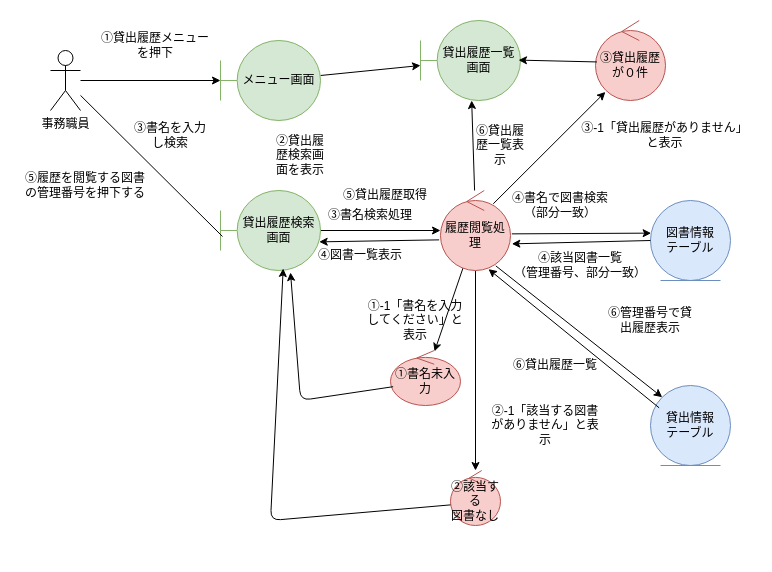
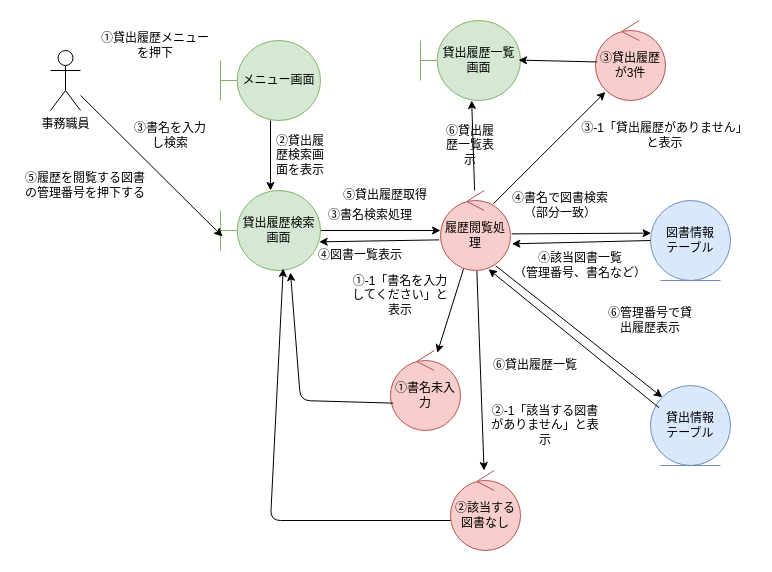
  <mxCell id="0" />
  <mxCell id="1" parent="0" />
- <mxCell id="2" value="" style="edgeStyle=none;html=1;" parent="1" source="3" target="5" edge="1"><mxGeometry relative="1" as="geometry" /></mxCell>
  <mxCell id="3" value="事務職員" style="shape=umlActor;verticalLabelPosition=bottom;verticalAlign=top;html=1;" parent="1" vertex="1"><mxGeometry x="50" y="50" width="30" height="60" as="geometry" /></mxCell>
- <mxCell id="4" value="" style="edgeStyle=none;html=1;" parent="1" source="5" target="8" edge="1"><mxGeometry relative="1" as="geometry" /></mxCell>
+ <mxCell id="4" value="" style="edgeStyle=none;html=1;" parent="1" source="5" target="7" edge="1"><mxGeometry relative="1" as="geometry" /></mxCell>
  <mxCell id="5" value="メニュー画面" style="shape=umlBoundary;whiteSpace=wrap;html=1;fillColor=#d5e8d4;strokeColor=#82b366;" parent="1" vertex="1"><mxGeometry x="220" y="40" width="100" height="80" as="geometry" /></mxCell>
  <mxCell id="6" value="" style="edgeStyle=none;html=1;" parent="1" source="7" target="16" edge="1"><mxGeometry relative="1" as="geometry" /></mxCell>
  <mxCell id="7" value="貸出履歴検索画面" style="shape=umlBoundary;whiteSpace=wrap;html=1;fillColor=#d5e8d4;strokeColor=#82b366;" parent="1" vertex="1"><mxGeometry x="220" y="190" width="100" height="80" as="geometry" /></mxCell>
  <mxCell id="8" value="貸出履歴一覧画面" style="shape=umlBoundary;whiteSpace=wrap;html=1;fillColor=#d5e8d4;strokeColor=#82b366;" parent="1" vertex="1"><mxGeometry x="420" y="20" width="100" height="80" as="geometry" /></mxCell>
  <mxCell id="9" value="①貸出履歴メニューを押下" style="text;html=1;align=center;verticalAlign=middle;whiteSpace=wrap;rounded=0;" parent="1" vertex="1"><mxGeometry x="100" y="30" width="110" height="30" as="geometry" /></mxCell>
  <mxCell id="10" value="➁貸出履歴検索画面を表示" style="text;html=1;align=center;verticalAlign=middle;whiteSpace=wrap;rounded=0;" parent="1" vertex="1"><mxGeometry x="270" y="140" width="60" height="30" as="geometry" /></mxCell>
- <mxCell id="11" value="" style="endArrow=none;html=1;entryX=0.02;entryY=0.575;entryDx=0;entryDy=0;entryPerimeter=0;" parent="1" source="3" target="7" edge="1"><mxGeometry width="50" height="50" relative="1" as="geometry"><mxPoint x="130" y="100" as="sourcePoint" /><mxPoint x="180" y="50" as="targetPoint" /></mxGeometry></mxCell>
+ <mxCell id="11" value="" style="endArrow=classic;html=1;entryX=0.02;entryY=0.575;entryDx=0;entryDy=0;entryPerimeter=0;" parent="1" source="3" target="7" edge="1"><mxGeometry width="50" height="50" relative="1" as="geometry"><mxPoint x="130" y="100" as="sourcePoint" /><mxPoint x="180" y="50" as="targetPoint" /></mxGeometry></mxCell>
  <mxCell id="12" value="③書名を入力し検索" style="text;html=1;align=center;verticalAlign=middle;whiteSpace=wrap;rounded=0;" parent="1" vertex="1"><mxGeometry x="130" y="120" width="80" height="30" as="geometry" /></mxCell>
  <mxCell id="13" value="" style="edgeStyle=none;html=1;" parent="1" source="16" target="18" edge="1"><mxGeometry relative="1" as="geometry"><Array as="points" /></mxGeometry></mxCell>
  <mxCell id="14" value="" style="edgeStyle=none;html=1;" parent="1" source="16" target="25" edge="1"><mxGeometry relative="1" as="geometry" /></mxCell>
  <mxCell id="15" value="" style="edgeStyle=none;html=1;" parent="1" source="16" target="8" edge="1"><mxGeometry relative="1" as="geometry" /></mxCell>
  <mxCell id="16" value="履歴閲覧処理" style="ellipse;shape=umlControl;whiteSpace=wrap;html=1;fillColor=#f8cecc;strokeColor=#b85450;" parent="1" vertex="1"><mxGeometry x="440" y="190" width="70" height="80" as="geometry" /></mxCell>
  <mxCell id="17" value="③書名検索処理" style="text;html=1;align=center;verticalAlign=middle;whiteSpace=wrap;rounded=0;" parent="1" vertex="1"><mxGeometry x="320" y="200" width="100" height="30" as="geometry" /></mxCell>
- <mxCell id="18" value="①書名未入力" style="ellipse;shape=umlControl;whiteSpace=wrap;html=1;fillColor=#f8cecc;strokeColor=#b85450;" parent="1" vertex="1"><mxGeometry x="390" y="350" width="70" height="55" as="geometry" /></mxCell>
+ <mxCell id="18" value="①書名未入力" style="ellipse;shape=umlControl;whiteSpace=wrap;html=1;fillColor=#f8cecc;strokeColor=#b85450;" parent="1" vertex="1"><mxGeometry x="390" y="350" width="70" height="80" as="geometry" /></mxCell>
  <mxCell id="19" value="図書情報&lt;div&gt;テーブル&lt;/div&gt;" style="ellipse;shape=umlEntity;whiteSpace=wrap;html=1;fillColor=#dae8fc;strokeColor=#6c8ebf;" parent="1" vertex="1"><mxGeometry x="650" y="200" width="80" height="80" as="geometry" /></mxCell>
  <mxCell id="20" value="" style="edgeStyle=none;html=1;exitX=1.019;exitY=0.542;exitDx=0;exitDy=0;exitPerimeter=0;entryX=0.008;entryY=0.408;entryDx=0;entryDy=0;entryPerimeter=0;" parent="1" source="16" target="19" edge="1"><mxGeometry relative="1" as="geometry"><mxPoint x="475" y="278" as="sourcePoint" /><mxPoint x="465" y="312" as="targetPoint" /></mxGeometry></mxCell>
  <mxCell id="21" value="④書名で図書検索（部分一致）" style="text;html=1;align=center;verticalAlign=middle;whiteSpace=wrap;rounded=0;" parent="1" vertex="1"><mxGeometry x="510" y="190" width="100" height="30" as="geometry" /></mxCell>
  <mxCell id="22" value="" style="endArrow=classic;html=1;exitX=0;exitY=0.5;exitDx=0;exitDy=0;entryX=1.019;entryY=0.667;entryDx=0;entryDy=0;entryPerimeter=0;" parent="1" source="19" target="16" edge="1"><mxGeometry width="50" height="50" relative="1" as="geometry"><mxPoint x="580" y="260" as="sourcePoint" /><mxPoint x="520" y="240" as="targetPoint" /></mxGeometry></mxCell>
- <mxCell id="23" value="④該当図書一覧&lt;div&gt;（管理番号、部分一致）&lt;/div&gt;" style="text;html=1;align=center;verticalAlign=middle;whiteSpace=wrap;rounded=0;" parent="1" vertex="1"><mxGeometry x="510" y="250" width="140" height="30" as="geometry" /></mxCell>
- <mxCell id="24" value="①-1「書名を入力してください」と表示" style="text;html=1;align=center;verticalAlign=middle;whiteSpace=wrap;rounded=0;" parent="1" vertex="1"><mxGeometry x="365" y="305" width="100" height="30" as="geometry" /></mxCell>
- <mxCell id="25" value="➁該当する&lt;div&gt;図書なし&lt;/div&gt;" style="ellipse;shape=umlControl;whiteSpace=wrap;html=1;fillColor=#f8cecc;strokeColor=#b85450;" parent="1" vertex="1"><mxGeometry x="450" y="470" width="50" height="55" as="geometry" /></mxCell>
+ <mxCell id="23" value="④該当図書一覧&lt;div&gt;（管理番号、書名など）&lt;/div&gt;" style="text;html=1;align=center;verticalAlign=middle;whiteSpace=wrap;rounded=0;" parent="1" vertex="1"><mxGeometry x="510" y="250" width="140" height="30" as="geometry" /></mxCell>
+ <mxCell id="24" value="①-1「書名を入力してください」と表示" style="text;html=1;align=center;verticalAlign=middle;whiteSpace=wrap;rounded=0;" parent="1" vertex="1"><mxGeometry x="350" y="280" width="100" height="30" as="geometry" /></mxCell>
+ <mxCell id="25" value="➁該当する&lt;div&gt;図書なし&lt;/div&gt;" style="ellipse;shape=umlControl;whiteSpace=wrap;html=1;fillColor=#f8cecc;strokeColor=#b85450;" parent="1" vertex="1"><mxGeometry x="450" y="470" width="70" height="80" as="geometry" /></mxCell>
  <mxCell id="26" value="➁-1「該当する図書がありません」と表示" style="text;html=1;align=center;verticalAlign=middle;whiteSpace=wrap;rounded=0;" parent="1" vertex="1"><mxGeometry x="490" y="410" width="110" height="30" as="geometry" /></mxCell>
  <mxCell id="27" value="" style="endArrow=classic;html=1;entryX=0.627;entryY=0.975;entryDx=0;entryDy=0;entryPerimeter=0;exitX=0;exitY=0.625;exitDx=0;exitDy=0;exitPerimeter=0;" parent="1" source="25" target="7" edge="1"><mxGeometry width="50" height="50" relative="1" as="geometry"><mxPoint x="660" y="360" as="sourcePoint" /><mxPoint x="710" y="310" as="targetPoint" /><Array as="points"><mxPoint x="270" y="520" /></Array></mxGeometry></mxCell>
  <mxCell id="28" value="" style="endArrow=classic;html=1;exitX=0.038;exitY=0.658;exitDx=0;exitDy=0;exitPerimeter=0;entryX=0.7;entryY=1.025;entryDx=0;entryDy=0;entryPerimeter=0;" parent="1" source="18" target="7" edge="1"><mxGeometry width="50" height="50" relative="1" as="geometry"><mxPoint x="410" y="420" as="sourcePoint" /><mxPoint x="302" y="301" as="targetPoint" /><Array as="points"><mxPoint x="300" y="400" /></Array></mxGeometry></mxCell>
  <mxCell id="29" value="" style="endArrow=classic;html=1;exitX=-0.019;exitY=0.617;exitDx=0;exitDy=0;exitPerimeter=0;entryX=0.987;entryY=0.642;entryDx=0;entryDy=0;entryPerimeter=0;" parent="1" source="16" target="7" edge="1"><mxGeometry width="50" height="50" relative="1" as="geometry"><mxPoint x="660" y="360" as="sourcePoint" /><mxPoint x="710" y="310" as="targetPoint" /></mxGeometry></mxCell>
  <mxCell id="30" value="④図書一覧表示" style="text;html=1;align=center;verticalAlign=middle;whiteSpace=wrap;rounded=0;" parent="1" vertex="1"><mxGeometry x="310" y="240" width="100" height="30" as="geometry" /></mxCell>
  <mxCell id="31" value="&lt;font style=&quot;color: rgb(0, 0, 0);&quot;&gt;➄履歴を閲覧する図書の管理番号を押下する&lt;/font&gt;" style="text;html=1;align=center;verticalAlign=middle;whiteSpace=wrap;rounded=0;fillColor=none;fontColor=#FF3333;strokeColor=none;" parent="1" vertex="1"><mxGeometry x="20" y="170" width="130" height="30" as="geometry" /></mxCell>
  <mxCell id="32" value="&lt;font style=&quot;color: rgb(0, 0, 0);&quot;&gt;➄貸出履歴取得&lt;/font&gt;" style="text;html=1;align=center;verticalAlign=middle;whiteSpace=wrap;rounded=0;fillColor=none;fontColor=#333333;strokeColor=none;" parent="1" vertex="1"><mxGeometry x="340" y="180" width="90" height="30" as="geometry" /></mxCell>
  <mxCell id="33" value="貸出情報&lt;div&gt;テーブル&lt;/div&gt;" style="ellipse;shape=umlEntity;whiteSpace=wrap;html=1;fillColor=#dae8fc;strokeColor=#6c8ebf;" parent="1" vertex="1"><mxGeometry x="650" y="385" width="80" height="80" as="geometry" /></mxCell>
  <mxCell id="34" value="" style="endArrow=classic;html=1;entryX=0;entryY=0;entryDx=0;entryDy=0;exitX=0.79;exitY=0.942;exitDx=0;exitDy=0;exitPerimeter=0;" parent="1" source="16" target="33" edge="1"><mxGeometry width="50" height="50" relative="1" as="geometry"><mxPoint x="430" y="370" as="sourcePoint" /><mxPoint x="480" y="320" as="targetPoint" /></mxGeometry></mxCell>
  <mxCell id="35" value="&lt;font style=&quot;color: rgb(0, 0, 0);&quot;&gt;➅管理番号で貸出履歴表示&lt;/font&gt;" style="text;html=1;align=center;verticalAlign=middle;whiteSpace=wrap;rounded=0;fontColor=#FF3333;" parent="1" vertex="1"><mxGeometry x="605" y="305" width="90" height="30" as="geometry" /></mxCell>
  <mxCell id="36" value="" style="endArrow=classic;html=1;entryX=0.686;entryY=0.983;entryDx=0;entryDy=0;entryPerimeter=0;exitX=0.108;exitY=0.279;exitDx=0;exitDy=0;exitPerimeter=0;" parent="1" source="33" target="16" edge="1"><mxGeometry width="50" height="50" relative="1" as="geometry"><mxPoint x="490" y="370" as="sourcePoint" /><mxPoint x="540" y="320" as="targetPoint" /></mxGeometry></mxCell>
- <mxCell id="37" value="&lt;font style=&quot;color: rgb(0, 0, 0);&quot;&gt;➅貸出履歴一覧&lt;/font&gt;" style="text;html=1;align=center;verticalAlign=middle;whiteSpace=wrap;rounded=0;fontColor=#FF3333;" parent="1" vertex="1"><mxGeometry x="510" y="350" width="90" height="30" as="geometry" /></mxCell>
- <mxCell id="38" value="➅貸出履歴一覧表示" style="text;html=1;align=center;verticalAlign=middle;whiteSpace=wrap;rounded=0;fontColor=#000000;" parent="1" vertex="1"><mxGeometry x="470" y="130" width="60" height="30" as="geometry" /></mxCell>
- <mxCell id="39" value="③貸出履歴が０件" style="ellipse;shape=umlControl;whiteSpace=wrap;html=1;fillColor=#f8cecc;strokeColor=#b85450;" parent="1" vertex="1"><mxGeometry x="595" y="20" width="70" height="80" as="geometry" /></mxCell>
+ <mxCell id="37" value="&lt;font style=&quot;color: rgb(0, 0, 0);&quot;&gt;➅貸出履歴一覧&lt;/font&gt;" style="text;html=1;align=center;verticalAlign=middle;whiteSpace=wrap;rounded=0;fontColor=#FF3333;" parent="1" vertex="1"><mxGeometry x="490" y="350" width="90" height="30" as="geometry" /></mxCell>
+ <mxCell id="38" value="➅貸出履歴一覧表示" style="text;html=1;align=center;verticalAlign=middle;whiteSpace=wrap;rounded=0;fontColor=#000000;" parent="1" vertex="1"><mxGeometry x="440" y="130" width="60" height="30" as="geometry" /></mxCell>
+ <mxCell id="39" value="③貸出履歴が3件" style="ellipse;shape=umlControl;whiteSpace=wrap;html=1;fillColor=#f8cecc;strokeColor=#b85450;" parent="1" vertex="1"><mxGeometry x="595" y="20" width="70" height="80" as="geometry" /></mxCell>
  <mxCell id="40" value="" style="endArrow=classic;html=1;exitX=0.753;exitY=0.167;exitDx=0;exitDy=0;exitPerimeter=0;entryX=0.141;entryY=0.893;entryDx=0;entryDy=0;entryPerimeter=0;" parent="1" source="16" target="39" edge="1"><mxGeometry width="50" height="50" relative="1" as="geometry"><mxPoint x="240" y="350" as="sourcePoint" /><mxPoint x="290" y="300" as="targetPoint" /></mxGeometry></mxCell>
  <mxCell id="41" value="③-1「貸出履歴がありません」と表示" style="text;html=1;align=center;verticalAlign=middle;whiteSpace=wrap;rounded=0;fontColor=#000000;" parent="1" vertex="1"><mxGeometry x="579" y="120" width="171" height="30" as="geometry" /></mxCell>
  <mxCell id="42" value="" style="endArrow=classic;html=1;exitX=0.02;exitY=0.518;exitDx=0;exitDy=0;exitPerimeter=0;entryX=0.98;entryY=0.495;entryDx=0;entryDy=0;entryPerimeter=0;" parent="1" source="39" target="8" edge="1"><mxGeometry width="50" height="50" relative="1" as="geometry"><mxPoint x="590" y="300" as="sourcePoint" /><mxPoint x="640" y="250" as="targetPoint" /></mxGeometry></mxCell>
